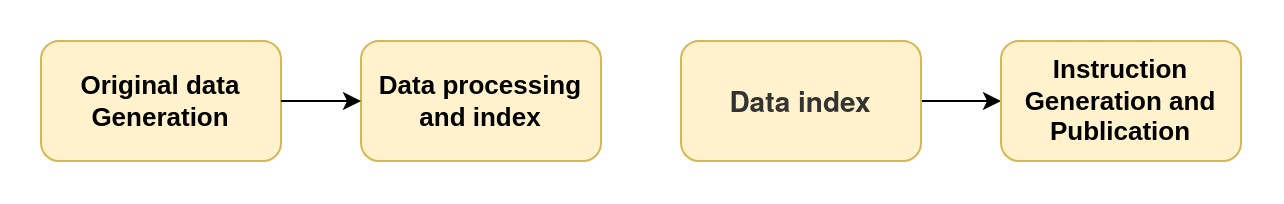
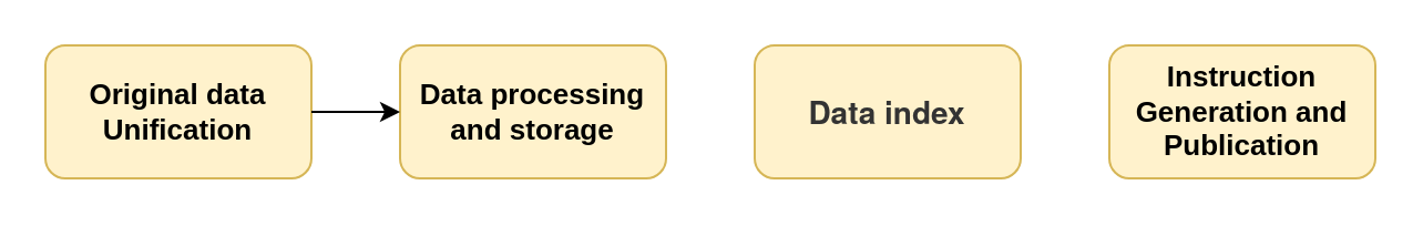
  <mxCell id="0" />
  <mxCell id="1" parent="0" />
- <mxCell id="2" value="&lt;b&gt;&lt;font style=&quot;font-size: 13px&quot;&gt;Original data Generation&lt;/font&gt;&lt;/b&gt;" style="rounded=1;whiteSpace=wrap;html=1;fillColor=#fff2cc;strokeColor=#d6b656;" vertex="1" parent="1"><mxGeometry x="20" y="20" width="120" height="60" as="geometry" /></mxCell>
- <mxCell id="3" value="&lt;b style=&quot;font-size: 13px&quot;&gt;Data processing&lt;br&gt;and index&lt;/b&gt;" style="rounded=1;whiteSpace=wrap;html=1;fillColor=#fff2cc;strokeColor=#d6b656;" vertex="1" parent="1"><mxGeometry x="180" y="20" width="120" height="60" as="geometry" /></mxCell>
+ <mxCell id="2" value="&lt;b&gt;&lt;font style=&quot;font-size: 13px&quot;&gt;Original data Unification&lt;/font&gt;&lt;/b&gt;" style="rounded=1;whiteSpace=wrap;html=1;fillColor=#fff2cc;strokeColor=#d6b656;" vertex="1" parent="1"><mxGeometry x="20" y="20" width="120" height="60" as="geometry" /></mxCell>
+ <mxCell id="3" value="&lt;b style=&quot;font-size: 13px&quot;&gt;Data processing&lt;br&gt;and storage&lt;/b&gt;" style="rounded=1;whiteSpace=wrap;html=1;fillColor=#fff2cc;strokeColor=#d6b656;" vertex="1" parent="1"><mxGeometry x="180" y="20" width="120" height="60" as="geometry" /></mxCell>
  <mxCell id="4" value="" style="endArrow=classic;html=1;exitX=1;exitY=0.5;exitDx=0;exitDy=0;entryX=0;entryY=0.5;entryDx=0;entryDy=0;" edge="1" parent="1" source="2" target="3"><mxGeometry width="50" height="50" relative="1" as="geometry"><mxPoint x="150" y="170" as="sourcePoint" /><mxPoint x="200" y="120" as="targetPoint" /></mxGeometry></mxCell>
- <mxCell id="5" value="" style="edgeStyle=orthogonalEdgeStyle;rounded=0;orthogonalLoop=1;jettySize=auto;html=1;" edge="1" parent="1" source="6" target="7"><mxGeometry relative="1" as="geometry" /></mxCell>
  <mxCell id="6" value="&lt;span style=&quot;color: rgb(51 , 51 , 51) ; font-family: &amp;#34;helvetica neue&amp;#34; , &amp;#34;helvetica&amp;#34; , &amp;#34;arial&amp;#34; , &amp;#34;hiragino sans gb&amp;#34; , &amp;#34;hiragino sans gb w3&amp;#34; , &amp;#34;microsoft yahei ui&amp;#34; , &amp;#34;microsoft yahei&amp;#34; , sans-serif&quot;&gt;&lt;b&gt;&lt;font style=&quot;font-size: 14px&quot;&gt;Data index&lt;/font&gt;&lt;/b&gt;&lt;/span&gt;" style="whiteSpace=wrap;html=1;rounded=1;fillColor=#fff2cc;strokeColor=#d6b656;" vertex="1" parent="1"><mxGeometry x="340" y="20" width="120" height="60" as="geometry" /></mxCell>
  <mxCell id="7" value="&lt;b&gt;&lt;font style=&quot;font-size: 13px&quot;&gt;Instruction Generation and Publication&lt;/font&gt;&lt;/b&gt;" style="whiteSpace=wrap;html=1;rounded=1;fillColor=#fff2cc;strokeColor=#d6b656;" vertex="1" parent="1"><mxGeometry x="500" y="20" width="120" height="60" as="geometry" /></mxCell>
